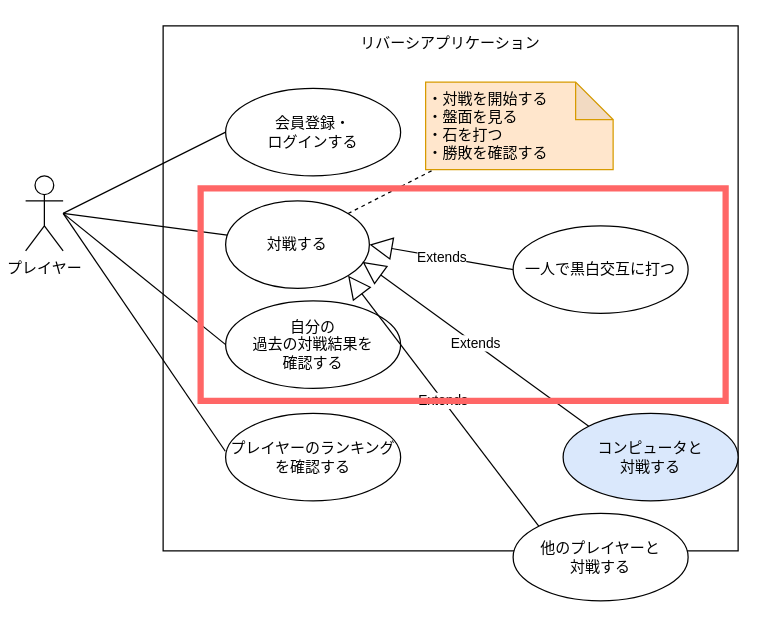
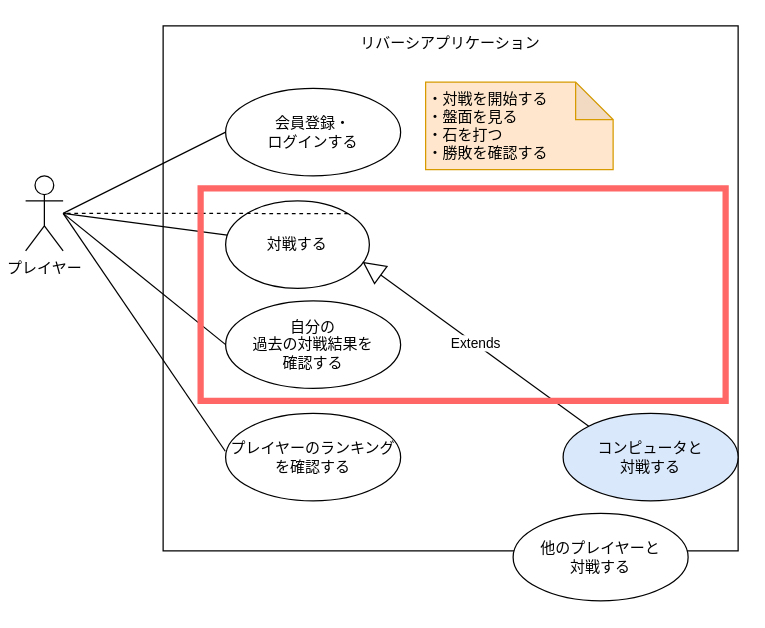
  <mxCell id="0" />
  <mxCell id="1" parent="0" />
  <mxCell id="2" value="リバーシアプリケーション" style="rounded=0;whiteSpace=wrap;html=1;labelPosition=center;verticalLabelPosition=middle;align=center;verticalAlign=top;fillColor=none;" vertex="1" parent="1"><mxGeometry x="130" y="20" width="460" height="420" as="geometry" /></mxCell>
  <mxCell id="3" value="プレイヤー" style="shape=umlActor;verticalLabelPosition=bottom;verticalAlign=top;html=1;outlineConnect=0;fillColor=none;" vertex="1" parent="1"><mxGeometry x="20" y="140" width="30" height="60" as="geometry" /></mxCell>
  <mxCell id="4" value="対戦する" style="ellipse;whiteSpace=wrap;html=1;" vertex="1" parent="1"><mxGeometry x="180" y="160" width="115" height="70" as="geometry" /></mxCell>
  <mxCell id="5" value="" style="endArrow=none;html=1;" edge="1" parent="1" target="4"><mxGeometry relative="1" as="geometry"><mxPoint x="50" y="170" as="sourcePoint" /><mxPoint x="340" y="290" as="targetPoint" /></mxGeometry></mxCell>
  <mxCell id="6" value="・対戦を開始する&lt;br&gt;・盤面を見る&lt;br&gt;・石を打つ&lt;br&gt;・勝敗を確認する" style="shape=note;whiteSpace=wrap;html=1;backgroundOutline=1;darkOpacity=0.05;fillColor=#ffe6cc;strokeColor=#d79b00;align=left;" vertex="1" parent="1"><mxGeometry x="340" y="65" width="150" height="70" as="geometry" /></mxCell>
- <mxCell id="7" value="" style="endArrow=none;dashed=1;html=1;exitX=1;exitY=0;exitDx=0;exitDy=0;" edge="1" parent="1" source="4" target="6"><mxGeometry width="50" height="50" relative="1" as="geometry"><mxPoint x="280" y="190" as="sourcePoint" /><mxPoint x="320" y="150" as="targetPoint" /></mxGeometry></mxCell>
+ <mxCell id="7" value="" style="endArrow=none;dashed=1;html=1;exitX=1;exitY=0;exitDx=0;exitDy=0;" edge="1" parent="1" source="4" target="3"><mxGeometry width="50" height="50" relative="1" as="geometry"><mxPoint x="280" y="190" as="sourcePoint" /><mxPoint x="320" y="150" as="targetPoint" /></mxGeometry></mxCell>
  <mxCell id="8" value="自分の&lt;br&gt;過去の対戦結果を&lt;br&gt;確認する&lt;span style=&quot;color: rgba(0, 0, 0, 0); font-family: monospace; font-size: 0px; text-align: start;&quot;&gt;%3CmxGraphModel%3E%3Croot%3E%3CmxCell%20id%3D%220%22%2F%3E%3CmxCell%20id%3D%221%22%20parent%3D%220%22%2F%3E%3CmxCell%20id%3D%222%22%20value%3D%22%E5%AF%BE%E6%88%A6%E3%81%99%E3%82%8B%22%20style%3D%22ellipse%3BwhiteSpace%3Dwrap%3Bhtml%3D1%3B%22%20vertex%3D%221%22%20parent%3D%221%22%3E%3CmxGeometry%20x%3D%22290%22%20y%3D%22380%22%20width%3D%22140%22%20height%3D%2270%22%20as%3D%22geometry%22%2F%3E%3C%2FmxCell%3E%3C%2Froot%3E%3C%2FmxGraphModel%3E&lt;/span&gt;" style="ellipse;whiteSpace=wrap;html=1;" vertex="1" parent="1"><mxGeometry x="180" y="240" width="140" height="70" as="geometry" /></mxCell>
  <mxCell id="9" value="会員登録・&lt;br&gt;ログインする" style="ellipse;whiteSpace=wrap;html=1;" vertex="1" parent="1"><mxGeometry x="180" y="70" width="140" height="70" as="geometry" /></mxCell>
  <mxCell id="10" value="" style="endArrow=none;html=1;entryX=0;entryY=0.5;entryDx=0;entryDy=0;" edge="1" parent="1" target="9"><mxGeometry relative="1" as="geometry"><mxPoint x="50" y="170" as="sourcePoint" /><mxPoint x="182.09" y="186.511" as="targetPoint" /></mxGeometry></mxCell>
  <mxCell id="11" value="" style="endArrow=none;html=1;entryX=0;entryY=0.5;entryDx=0;entryDy=0;" edge="1" parent="1" target="8"><mxGeometry relative="1" as="geometry"><mxPoint x="50" y="170" as="sourcePoint" /><mxPoint x="180" y="105" as="targetPoint" /></mxGeometry></mxCell>
- <mxCell id="12" value="一人で黒白交互に打つ" style="ellipse;whiteSpace=wrap;html=1;" vertex="1" parent="1"><mxGeometry x="410" y="180" width="140" height="70" as="geometry" /></mxCell>
  <mxCell id="13" value="コンピュータと&lt;br&gt;対戦する" style="ellipse;whiteSpace=wrap;html=1;fillColor=#dae8fc;" vertex="1" parent="1"><mxGeometry x="450" y="330" width="140" height="70" as="geometry" /></mxCell>
  <mxCell id="14" value="他のプレイヤーと&lt;br&gt;対戦する" style="ellipse;whiteSpace=wrap;html=1;" vertex="1" parent="1"><mxGeometry x="410" y="410" width="140" height="70" as="geometry" /></mxCell>
  <mxCell id="15" value="プレイヤーのランキングを確認する" style="ellipse;whiteSpace=wrap;html=1;" vertex="1" parent="1"><mxGeometry x="180" y="330" width="140" height="70" as="geometry" /></mxCell>
- <mxCell id="16" value="Extends" style="endArrow=block;endSize=16;endFill=0;html=1;entryX=1;entryY=0.5;entryDx=0;entryDy=0;exitX=0;exitY=0.5;exitDx=0;exitDy=0;" edge="1" parent="1" source="12" target="4"><mxGeometry width="160" relative="1" as="geometry"><mxPoint x="220" y="140" as="sourcePoint" /><mxPoint x="380" y="140" as="targetPoint" /></mxGeometry></mxCell>
  <mxCell id="17" value="Extends" style="endArrow=block;endSize=16;endFill=0;html=1;exitX=0;exitY=0;exitDx=0;exitDy=0;entryX=0.952;entryY=0.695;entryDx=0;entryDy=0;entryPerimeter=0;" edge="1" parent="1" source="13" target="4"><mxGeometry width="160" relative="1" as="geometry"><mxPoint x="410" y="215" as="sourcePoint" /><mxPoint x="320" y="195" as="targetPoint" /></mxGeometry></mxCell>
- <mxCell id="18" value="Extends" style="endArrow=block;endSize=16;endFill=0;html=1;entryX=1;entryY=1;entryDx=0;entryDy=0;exitX=0;exitY=0;exitDx=0;exitDy=0;" edge="1" parent="1" source="14" target="4"><mxGeometry width="160" relative="1" as="geometry"><mxPoint x="410" y="215" as="sourcePoint" /><mxPoint x="320" y="195" as="targetPoint" /></mxGeometry></mxCell>
  <mxCell id="19" value="" style="rounded=0;whiteSpace=wrap;html=1;fillColor=none;strokeColor=#FF6666;strokeWidth=5;" vertex="1" parent="1"><mxGeometry x="160" y="150" width="420" height="170" as="geometry" /></mxCell>
  <mxCell id="20" value="" style="endArrow=none;html=1;entryX=-0.002;entryY=0.433;entryDx=0;entryDy=0;entryPerimeter=0;" edge="1" parent="1" target="15"><mxGeometry relative="1" as="geometry"><mxPoint x="50" y="170" as="sourcePoint" /><mxPoint x="180" y="275" as="targetPoint" /></mxGeometry></mxCell>
